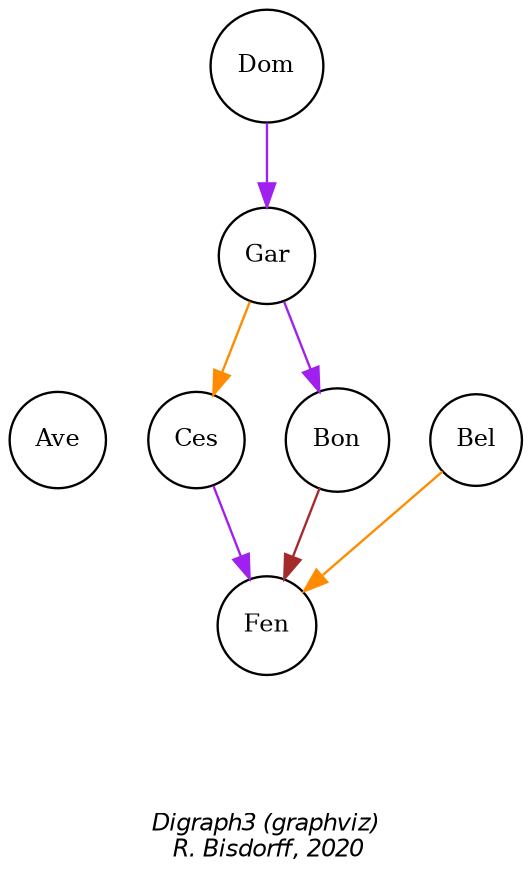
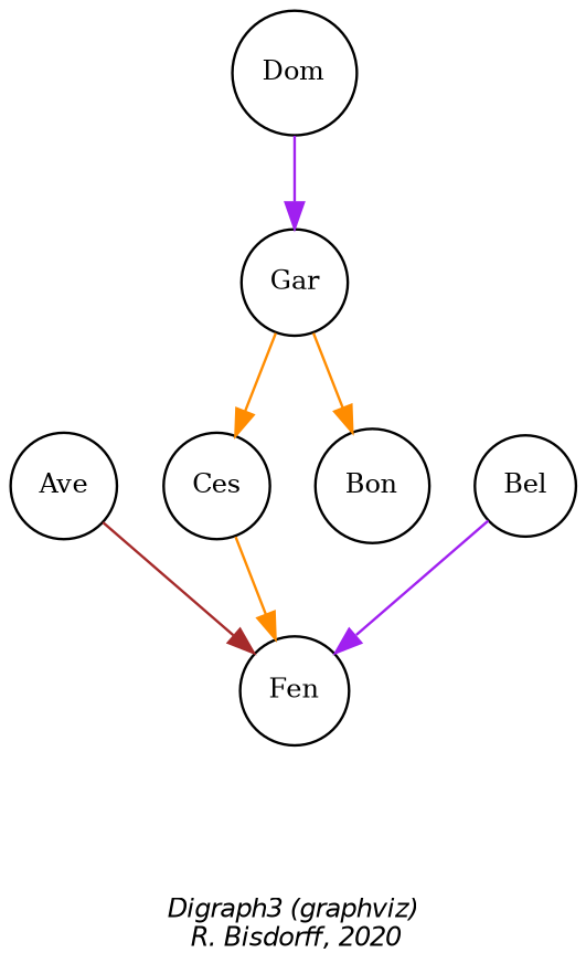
  digraph {
    fontname="Helvetica-Oblique"
    fontsize=10
    label="\nDigraph3 (graphviz)\n R. Bisdorff, 2020"
    ordering=out
    node [fontsize=10 shape=circle]
    edge [color=purple style="setlinewidth(1)"]
    n1 [label=Ave]
    n2 [label=Ces]
    n3 [label=Dom]
    n4 [label=Gar]
    n5 [label=Bon]
    n6 [label=Bel]
    n7 [label=Fen]
    subgraph sub_1 {
      rank=0
      n1
      n2
      n3
    }
    subgraph sub_2 {
      rank=1
      n4
    }
    subgraph sub_3 {
      rank=2
      n5
      n6
    }
    subgraph sub_4 {
      rank=3
      n7
    }
-   n2 -> n7
+   n2 -> n7 [color=darkorange]
    n3 -> n4
    n4 -> n2 [color=darkorange]
-   n4 -> n5
-   n5 -> n7 [color=brown]
-   n6 -> n7 [color=darkorange]
+   n4 -> n5 [color=darkorange]
+   n1 -> n7 [color=brown]
+   n6 -> n7
  }
